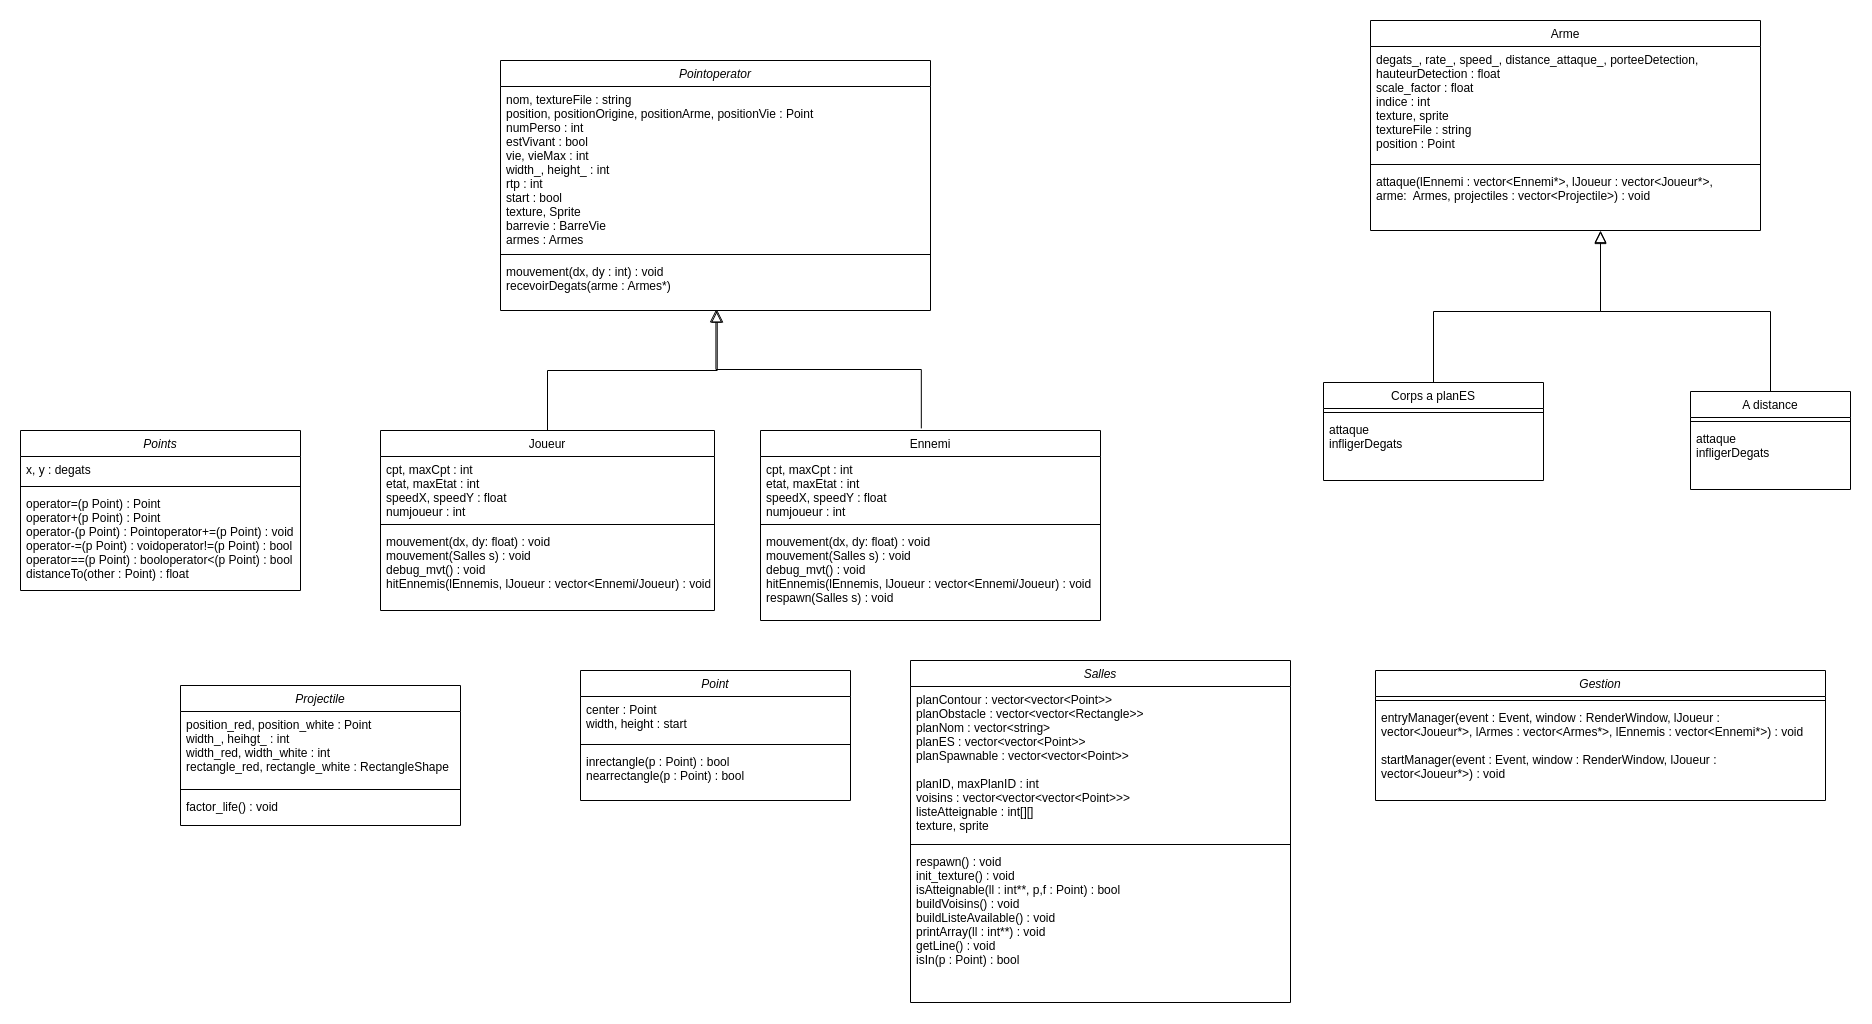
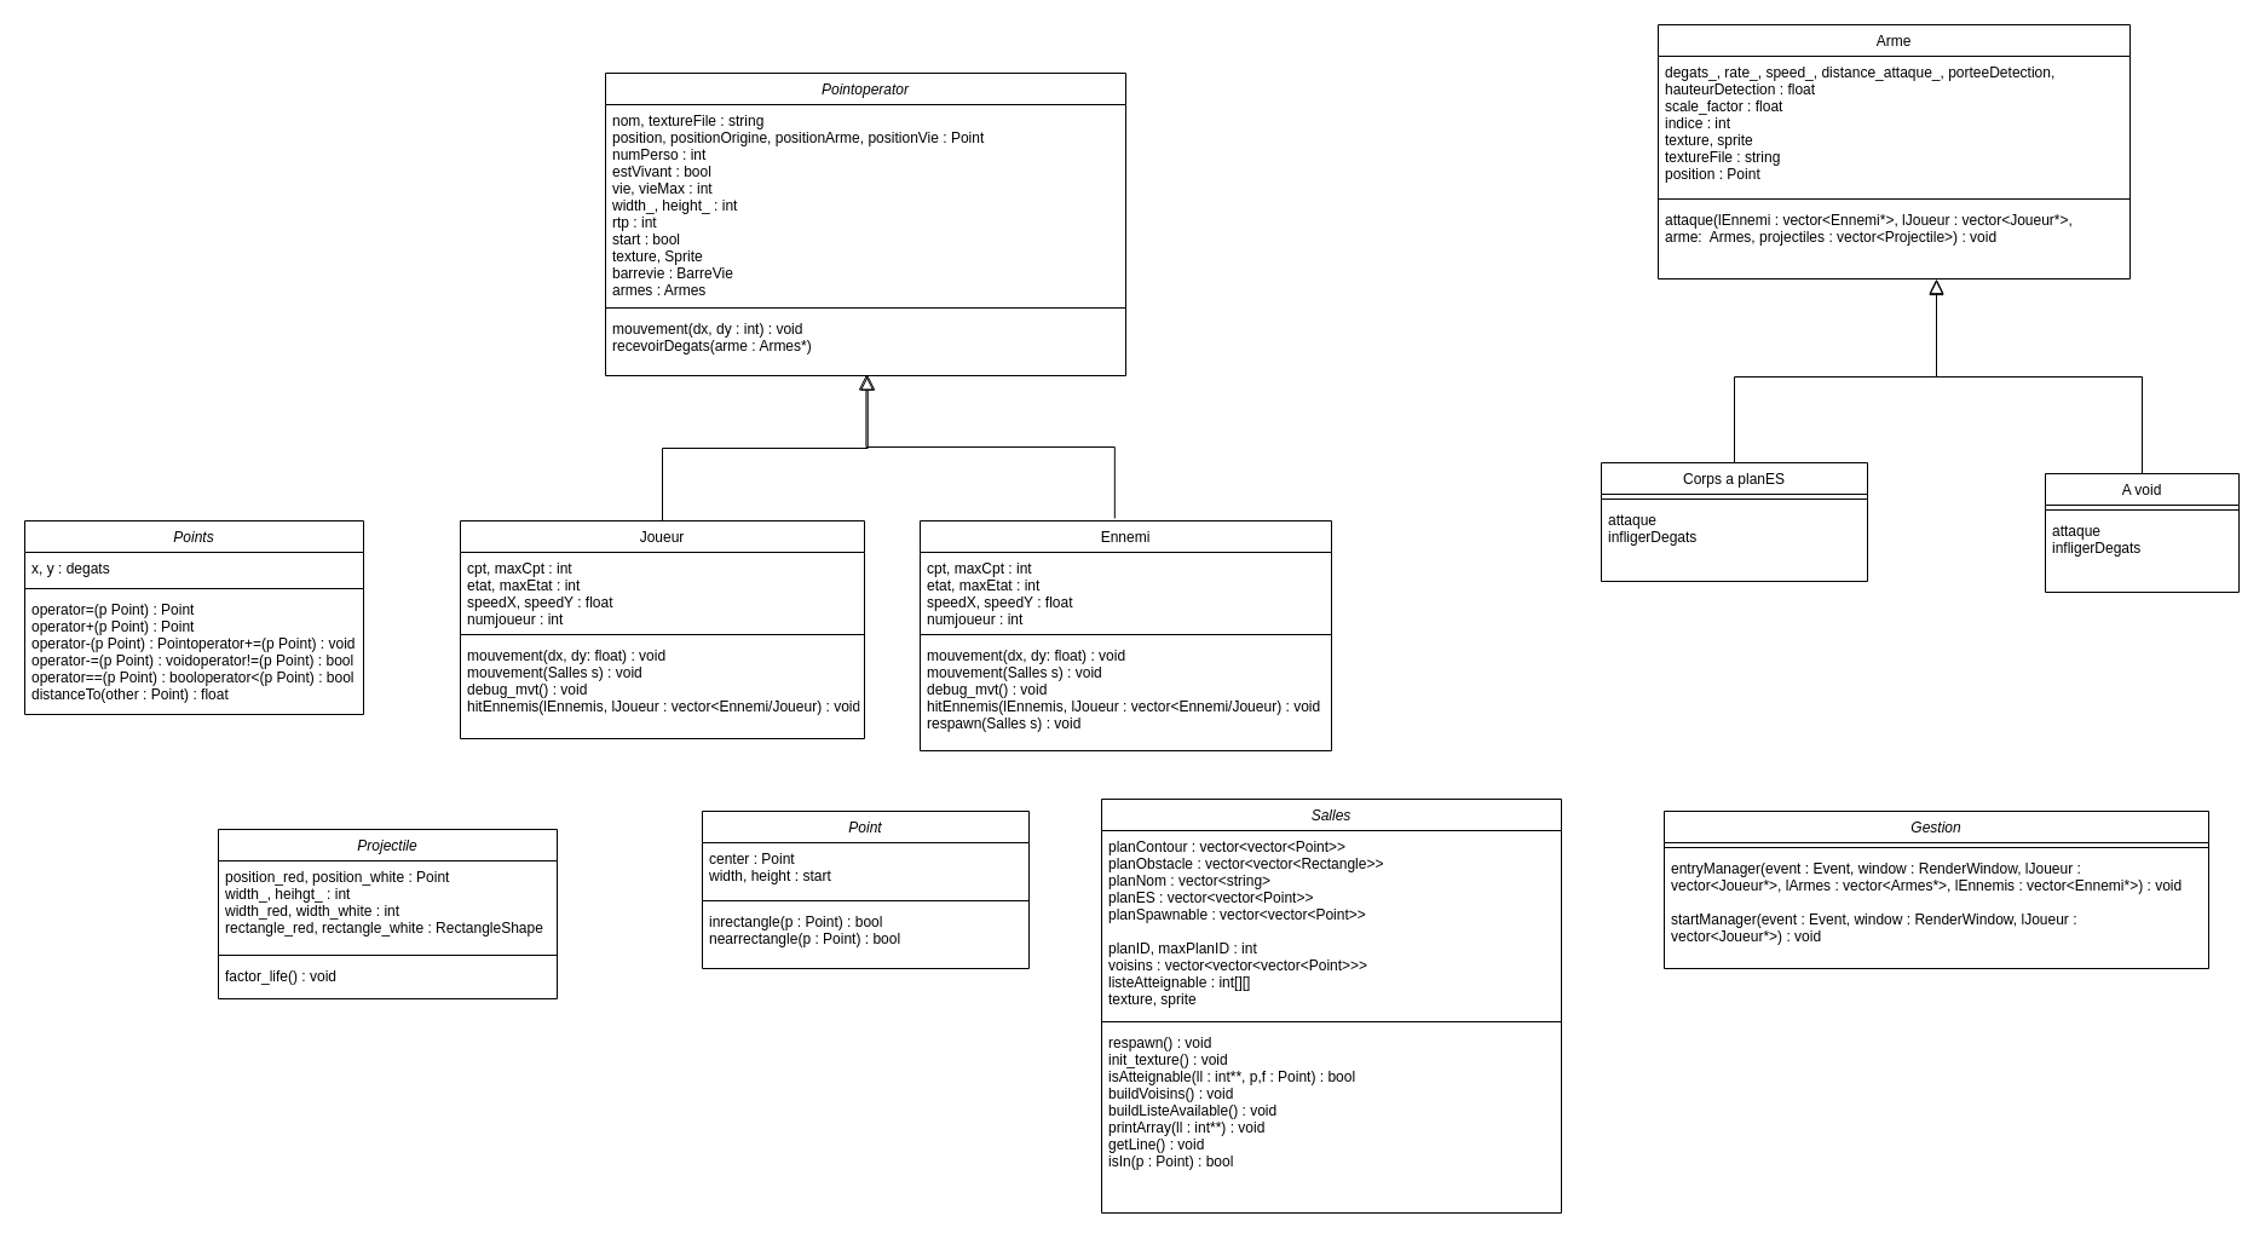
  <mxCell id="0" />
  <mxCell id="1" parent="0" />
  <mxCell id="2" value="Pointoperator" style="swimlane;fontStyle=2;align=center;verticalAlign=top;childLayout=stackLayout;horizontal=1;startSize=26;horizontalStack=0;resizeParent=1;resizeLast=0;collapsible=1;marginBottom=0;rounded=0;shadow=0;strokeWidth=1;" parent="1" vertex="1"><mxGeometry x="500" y="60" width="430" height="250" as="geometry"><mxRectangle x="230" y="140" width="160" height="26" as="alternateBounds" /></mxGeometry></mxCell>
  <mxCell id="3" value="nom, textureFile : string&#10;position, positionOrigine, positionArme, positionVie : Point&#10;numPerso : int&#10;estVivant : bool&#10;vie, vieMax : int&#10;width_, height_ : int&#10;rtp : int&#10;start : bool&#10;texture, Sprite&#10;barrevie : BarreVie&#10;armes : Armes" style="text;align=left;verticalAlign=top;spacingLeft=4;spacingRight=4;overflow=hidden;rotatable=0;points=[[0,0.5],[1,0.5]];portConstraint=eastwest;" parent="2" vertex="1"><mxGeometry y="26" width="430" height="164" as="geometry" /></mxCell>
  <mxCell id="4" value="" style="line;html=1;strokeWidth=1;align=left;verticalAlign=middle;spacingTop=-1;spacingLeft=3;spacingRight=3;rotatable=0;labelPosition=right;points=[];portConstraint=eastwest;" parent="2" vertex="1"><mxGeometry y="190" width="430" height="8" as="geometry" /></mxCell>
  <mxCell id="5" value="mouvement(dx, dy : int) : void&#10;recevoirDegats(arme : Armes*)" style="text;align=left;verticalAlign=top;spacingLeft=4;spacingRight=4;overflow=hidden;rotatable=0;points=[[0,0.5],[1,0.5]];portConstraint=eastwest;" vertex="1" parent="2"><mxGeometry y="198" width="430" height="52" as="geometry" /></mxCell>
  <mxCell id="6" value="Joueur" style="swimlane;fontStyle=0;align=center;verticalAlign=top;childLayout=stackLayout;horizontal=1;startSize=26;horizontalStack=0;resizeParent=1;resizeLast=0;collapsible=1;marginBottom=0;rounded=0;shadow=0;strokeWidth=1;" parent="1" vertex="1"><mxGeometry x="380" y="430" width="334" height="180" as="geometry"><mxRectangle x="130" y="380" width="160" height="26" as="alternateBounds" /></mxGeometry></mxCell>
  <mxCell id="7" value="cpt, maxCpt : int&#10;etat, maxEtat : int&#10;speedX, speedY : float&#10;numjoueur : int" style="text;align=left;verticalAlign=top;spacingLeft=4;spacingRight=4;overflow=hidden;rotatable=0;points=[[0,0.5],[1,0.5]];portConstraint=eastwest;" parent="6" vertex="1"><mxGeometry y="26" width="334" height="64" as="geometry" /></mxCell>
  <mxCell id="8" value="" style="line;html=1;strokeWidth=1;align=left;verticalAlign=middle;spacingTop=-1;spacingLeft=3;spacingRight=3;rotatable=0;labelPosition=right;points=[];portConstraint=eastwest;" parent="6" vertex="1"><mxGeometry y="90" width="334" height="8" as="geometry" /></mxCell>
  <mxCell id="9" value="mouvement(dx, dy: float) : void&#10;mouvement(Salles s) : void&#10;debug_mvt() : void&#10;hitEnnemis(lEnnemis, lJoueur : vector&lt;Ennemi/Joueur) : void" style="text;align=left;verticalAlign=top;spacingLeft=4;spacingRight=4;overflow=hidden;rotatable=0;points=[[0,0.5],[1,0.5]];portConstraint=eastwest;" vertex="1" parent="6"><mxGeometry y="98" width="334" height="64" as="geometry" /></mxCell>
  <mxCell id="10" value="" style="endArrow=block;endSize=10;endFill=0;shadow=0;strokeWidth=1;rounded=0;curved=0;edgeStyle=elbowEdgeStyle;elbow=vertical;entryX=0.504;entryY=0.993;entryDx=0;entryDy=0;entryPerimeter=0;exitX=0.5;exitY=0;exitDx=0;exitDy=0;" parent="1" edge="1" target="5" source="6"><mxGeometry width="160" relative="1" as="geometry"><mxPoint x="634" y="510" as="sourcePoint" /><mxPoint x="734" y="400" as="targetPoint" /></mxGeometry></mxCell>
  <mxCell id="11" value="Ennemi" style="swimlane;fontStyle=0;align=center;verticalAlign=top;childLayout=stackLayout;horizontal=1;startSize=26;horizontalStack=0;resizeParent=1;resizeLast=0;collapsible=1;marginBottom=0;rounded=0;shadow=0;strokeWidth=1;" parent="1" vertex="1"><mxGeometry x="760" y="430" width="340" height="190" as="geometry"><mxRectangle x="340" y="380" width="170" height="26" as="alternateBounds" /></mxGeometry></mxCell>
  <mxCell id="12" value="cpt, maxCpt : int&#10;etat, maxEtat : int&#10;speedX, speedY : float&#10;numjoueur : int" style="text;align=left;verticalAlign=top;spacingLeft=4;spacingRight=4;overflow=hidden;rotatable=0;points=[[0,0.5],[1,0.5]];portConstraint=eastwest;" vertex="1" parent="11"><mxGeometry y="26" width="340" height="64" as="geometry" /></mxCell>
  <mxCell id="13" value="" style="line;html=1;strokeWidth=1;align=left;verticalAlign=middle;spacingTop=-1;spacingLeft=3;spacingRight=3;rotatable=0;labelPosition=right;points=[];portConstraint=eastwest;" parent="11" vertex="1"><mxGeometry y="90" width="340" height="8" as="geometry" /></mxCell>
  <mxCell id="14" value="mouvement(dx, dy: float) : void&#10;mouvement(Salles s) : void&#10;debug_mvt() : void&#10;hitEnnemis(lEnnemis, lJoueur : vector&lt;Ennemi/Joueur) : void&#10;respawn(Salles s) : void" style="text;align=left;verticalAlign=top;spacingLeft=4;spacingRight=4;overflow=hidden;rotatable=0;points=[[0,0.5],[1,0.5]];portConstraint=eastwest;" vertex="1" parent="11"><mxGeometry y="98" width="340" height="82" as="geometry" /></mxCell>
  <mxCell id="15" value="" style="endArrow=block;endSize=10;endFill=0;shadow=0;strokeWidth=1;rounded=0;curved=0;edgeStyle=elbowEdgeStyle;elbow=vertical;entryX=0.501;entryY=0.989;entryDx=0;entryDy=0;entryPerimeter=0;exitX=0.473;exitY=-0.011;exitDx=0;exitDy=0;exitPerimeter=0;" parent="1" edge="1" target="5" source="11"><mxGeometry width="160" relative="1" as="geometry"><mxPoint x="840" y="510" as="sourcePoint" /><mxPoint x="734" y="400" as="targetPoint" /></mxGeometry></mxCell>
  <mxCell id="16" value="Arme" style="swimlane;fontStyle=0;align=center;verticalAlign=top;childLayout=stackLayout;horizontal=1;startSize=26;horizontalStack=0;resizeParent=1;resizeLast=0;collapsible=1;marginBottom=0;rounded=0;shadow=0;strokeWidth=1;" parent="1" vertex="1"><mxGeometry x="1370" y="20" width="390" height="210" as="geometry"><mxRectangle x="550" y="140" width="160" height="26" as="alternateBounds" /></mxGeometry></mxCell>
  <mxCell id="17" value="degats_, rate_, speed_, distance_attaque_, porteeDetection,&#10;hauteurDetection : float&#10;scale_factor : float&#10;indice : int&#10;texture, sprite&#10;textureFile : string&#10;position : Point" style="text;align=left;verticalAlign=top;spacingLeft=4;spacingRight=4;overflow=hidden;rotatable=0;points=[[0,0.5],[1,0.5]];portConstraint=eastwest;" parent="16" vertex="1"><mxGeometry y="26" width="390" height="114" as="geometry" /></mxCell>
  <mxCell id="18" value="" style="line;html=1;strokeWidth=1;align=left;verticalAlign=middle;spacingTop=-1;spacingLeft=3;spacingRight=3;rotatable=0;labelPosition=right;points=[];portConstraint=eastwest;" parent="16" vertex="1"><mxGeometry y="140" width="390" height="8" as="geometry" /></mxCell>
  <mxCell id="19" value="attaque(lEnnemi : vector&lt;Ennemi*&gt;, lJoueur : vector&lt;Joueur*&gt;, &#10;arme:  Armes, projectiles : vector&lt;Projectile&gt;) : void" style="text;align=left;verticalAlign=top;spacingLeft=4;spacingRight=4;overflow=hidden;rotatable=0;points=[[0,0.5],[1,0.5]];portConstraint=eastwest;" vertex="1" parent="16"><mxGeometry y="148" width="390" height="52" as="geometry" /></mxCell>
  <mxCell id="20" value="Corps a planES" style="swimlane;fontStyle=0;align=center;verticalAlign=top;childLayout=stackLayout;horizontal=1;startSize=26;horizontalStack=0;resizeParent=1;resizeLast=0;collapsible=1;marginBottom=0;rounded=0;shadow=0;strokeWidth=1;" parent="1" vertex="1"><mxGeometry x="1323" y="382" width="220" height="98" as="geometry"><mxRectangle x="130" y="380" width="160" height="26" as="alternateBounds" /></mxGeometry></mxCell>
  <mxCell id="21" value="" style="line;html=1;strokeWidth=1;align=left;verticalAlign=middle;spacingTop=-1;spacingLeft=3;spacingRight=3;rotatable=0;labelPosition=right;points=[];portConstraint=eastwest;" parent="20" vertex="1"><mxGeometry y="26" width="220" height="8" as="geometry" /></mxCell>
  <mxCell id="22" value="attaque&#10;infligerDegats" style="text;align=left;verticalAlign=top;spacingLeft=4;spacingRight=4;overflow=hidden;rotatable=0;points=[[0,0.5],[1,0.5]];portConstraint=eastwest;" vertex="1" parent="20"><mxGeometry y="34" width="220" height="64" as="geometry" /></mxCell>
- <mxCell id="23" value="A distance" style="swimlane;fontStyle=0;align=center;verticalAlign=top;childLayout=stackLayout;horizontal=1;startSize=26;horizontalStack=0;resizeParent=1;resizeLast=0;collapsible=1;marginBottom=0;rounded=0;shadow=0;strokeWidth=1;" parent="1" vertex="1"><mxGeometry x="1690" y="391" width="160" height="98" as="geometry"><mxRectangle x="340" y="380" width="170" height="26" as="alternateBounds" /></mxGeometry></mxCell>
+ <mxCell id="23" value="A void" style="swimlane;fontStyle=0;align=center;verticalAlign=top;childLayout=stackLayout;horizontal=1;startSize=26;horizontalStack=0;resizeParent=1;resizeLast=0;collapsible=1;marginBottom=0;rounded=0;shadow=0;strokeWidth=1;" parent="1" vertex="1"><mxGeometry x="1690" y="391" width="160" height="98" as="geometry"><mxRectangle x="340" y="380" width="170" height="26" as="alternateBounds" /></mxGeometry></mxCell>
  <mxCell id="24" value="" style="line;html=1;strokeWidth=1;align=left;verticalAlign=middle;spacingTop=-1;spacingLeft=3;spacingRight=3;rotatable=0;labelPosition=right;points=[];portConstraint=eastwest;" parent="23" vertex="1"><mxGeometry y="26" width="160" height="8" as="geometry" /></mxCell>
  <mxCell id="25" value="attaque&#10;infligerDegats" style="text;align=left;verticalAlign=top;spacingLeft=4;spacingRight=4;overflow=hidden;rotatable=0;points=[[0,0.5],[1,0.5]];portConstraint=eastwest;" vertex="1" parent="23"><mxGeometry y="34" width="160" height="64" as="geometry" /></mxCell>
  <mxCell id="26" value="" style="endArrow=block;endSize=10;endFill=0;shadow=0;strokeWidth=1;rounded=0;curved=0;edgeStyle=elbowEdgeStyle;elbow=vertical;exitX=0.5;exitY=0;exitDx=0;exitDy=0;" parent="1" edge="1" source="23"><mxGeometry width="160" relative="1" as="geometry"><mxPoint x="1567" y="500" as="sourcePoint" /><mxPoint x="1600" y="230" as="targetPoint" /></mxGeometry></mxCell>
  <mxCell id="27" value="" style="endArrow=block;endSize=10;endFill=0;shadow=0;strokeWidth=1;rounded=0;curved=0;edgeStyle=elbowEdgeStyle;elbow=vertical;exitX=0.5;exitY=0;exitDx=0;exitDy=0;" parent="1" edge="1" source="20"><mxGeometry width="160" relative="1" as="geometry"><mxPoint x="1350" y="391" as="sourcePoint" /><mxPoint x="1600" y="231" as="targetPoint" /><Array as="points"><mxPoint x="1480" y="311" /></Array></mxGeometry></mxCell>
  <mxCell id="28" value="Projectile" style="swimlane;fontStyle=2;align=center;verticalAlign=top;childLayout=stackLayout;horizontal=1;startSize=26;horizontalStack=0;resizeParent=1;resizeLast=0;collapsible=1;marginBottom=0;rounded=0;shadow=0;strokeWidth=1;" vertex="1" parent="1"><mxGeometry x="180" y="685" width="280" height="140" as="geometry"><mxRectangle x="230" y="140" width="160" height="26" as="alternateBounds" /></mxGeometry></mxCell>
  <mxCell id="29" value="position_red, position_white : Point&#10;width_, heihgt_ : int&#10;width_red, width_white : int&#10;rectangle_red, rectangle_white : RectangleShape" style="text;align=left;verticalAlign=top;spacingLeft=4;spacingRight=4;overflow=hidden;rotatable=0;points=[[0,0.5],[1,0.5]];portConstraint=eastwest;" vertex="1" parent="28"><mxGeometry y="26" width="280" height="74" as="geometry" /></mxCell>
  <mxCell id="30" value="" style="line;html=1;strokeWidth=1;align=left;verticalAlign=middle;spacingTop=-1;spacingLeft=3;spacingRight=3;rotatable=0;labelPosition=right;points=[];portConstraint=eastwest;" vertex="1" parent="28"><mxGeometry y="100" width="280" height="8" as="geometry" /></mxCell>
  <mxCell id="31" value="factor_life() : void" style="text;align=left;verticalAlign=top;spacingLeft=4;spacingRight=4;overflow=hidden;rotatable=0;points=[[0,0.5],[1,0.5]];portConstraint=eastwest;" vertex="1" parent="28"><mxGeometry y="108" width="280" height="32" as="geometry" /></mxCell>
  <mxCell id="32" value="Point" style="swimlane;fontStyle=2;align=center;verticalAlign=top;childLayout=stackLayout;horizontal=1;startSize=26;horizontalStack=0;resizeParent=1;resizeLast=0;collapsible=1;marginBottom=0;rounded=0;shadow=0;strokeWidth=1;" vertex="1" parent="1"><mxGeometry x="580" y="670" width="270" height="130" as="geometry"><mxRectangle x="230" y="140" width="160" height="26" as="alternateBounds" /></mxGeometry></mxCell>
  <mxCell id="33" value="center : Point&#10;width, height : start" style="text;align=left;verticalAlign=top;spacingLeft=4;spacingRight=4;overflow=hidden;rotatable=0;points=[[0,0.5],[1,0.5]];portConstraint=eastwest;" vertex="1" parent="32"><mxGeometry y="26" width="270" height="44" as="geometry" /></mxCell>
  <mxCell id="34" value="" style="line;html=1;strokeWidth=1;align=left;verticalAlign=middle;spacingTop=-1;spacingLeft=3;spacingRight=3;rotatable=0;labelPosition=right;points=[];portConstraint=eastwest;" vertex="1" parent="32"><mxGeometry y="70" width="270" height="8" as="geometry" /></mxCell>
  <mxCell id="35" value="inrectangle(p : Point) : bool&#10;nearrectangle(p : Point) : bool&#10;" style="text;align=left;verticalAlign=top;spacingLeft=4;spacingRight=4;overflow=hidden;rotatable=0;points=[[0,0.5],[1,0.5]];portConstraint=eastwest;" vertex="1" parent="32"><mxGeometry y="78" width="270" height="52" as="geometry" /></mxCell>
  <mxCell id="36" value="Salles" style="swimlane;fontStyle=2;align=center;verticalAlign=top;childLayout=stackLayout;horizontal=1;startSize=26;horizontalStack=0;resizeParent=1;resizeLast=0;collapsible=1;marginBottom=0;rounded=0;shadow=0;strokeWidth=1;" vertex="1" parent="1"><mxGeometry x="910" y="660" width="380" height="342" as="geometry"><mxRectangle x="230" y="140" width="160" height="26" as="alternateBounds" /></mxGeometry></mxCell>
  <mxCell id="37" value="planContour : vector&lt;vector&lt;Point&gt;&gt;&#10;planObstacle : vector&lt;vector&lt;Rectangle&gt;&gt;&#10;planNom : vector&lt;string&gt;&#10;planES : vector&lt;vector&lt;Point&gt;&gt;&#10;planSpawnable : vector&lt;vector&lt;Point&gt;&gt;&#10;&#10;planID, maxPlanID : int&#10;voisins : vector&lt;vector&lt;vector&lt;Point&gt;&gt;&gt;&#10;listeAtteignable : int[][]&#10;texture, sprite" style="text;align=left;verticalAlign=top;spacingLeft=4;spacingRight=4;overflow=hidden;rotatable=0;points=[[0,0.5],[1,0.5]];portConstraint=eastwest;" vertex="1" parent="36"><mxGeometry y="26" width="380" height="154" as="geometry" /></mxCell>
  <mxCell id="38" value="" style="line;html=1;strokeWidth=1;align=left;verticalAlign=middle;spacingTop=-1;spacingLeft=3;spacingRight=3;rotatable=0;labelPosition=right;points=[];portConstraint=eastwest;" vertex="1" parent="36"><mxGeometry y="180" width="380" height="8" as="geometry" /></mxCell>
  <mxCell id="39" value="respawn() : void&#10;init_texture() : void&#10;isAtteignable(ll : int**, p,f : Point) : bool&#10;buildVoisins() : void&#10;buildListeAvailable() : void&#10;printArray(ll : int**) : void&#10;getLine() : void&#10;isIn(p : Point) : bool" style="text;align=left;verticalAlign=top;spacingLeft=4;spacingRight=4;overflow=hidden;rotatable=0;points=[[0,0.5],[1,0.5]];portConstraint=eastwest;" vertex="1" parent="36"><mxGeometry y="188" width="380" height="132" as="geometry" /></mxCell>
  <mxCell id="40" value="Gestion" style="swimlane;fontStyle=2;align=center;verticalAlign=top;childLayout=stackLayout;horizontal=1;startSize=26;horizontalStack=0;resizeParent=1;resizeLast=0;collapsible=1;marginBottom=0;rounded=0;shadow=0;strokeWidth=1;" vertex="1" parent="1"><mxGeometry x="1375" y="670" width="450" height="130" as="geometry"><mxRectangle x="230" y="140" width="160" height="26" as="alternateBounds" /></mxGeometry></mxCell>
  <mxCell id="41" value="" style="line;html=1;strokeWidth=1;align=left;verticalAlign=middle;spacingTop=-1;spacingLeft=3;spacingRight=3;rotatable=0;labelPosition=right;points=[];portConstraint=eastwest;" vertex="1" parent="40"><mxGeometry y="26" width="450" height="8" as="geometry" /></mxCell>
  <mxCell id="42" value="entryManager(event : Event, window : RenderWindow, lJoueur :&#10;vector&lt;Joueur*&gt;, lArmes : vector&lt;Armes*&gt;, lEnnemis : vector&lt;Ennemi*&gt;) : void&#10;&#10;startManager(event : Event, window : RenderWindow, lJoueur :&#10;vector&lt;Joueur*&gt;) : void&#10;" style="text;align=left;verticalAlign=top;spacingLeft=4;spacingRight=4;overflow=hidden;rotatable=0;points=[[0,0.5],[1,0.5]];portConstraint=eastwest;" vertex="1" parent="40"><mxGeometry y="34" width="450" height="96" as="geometry" /></mxCell>
  <mxCell id="43" value="Points" style="swimlane;fontStyle=2;align=center;verticalAlign=top;childLayout=stackLayout;horizontal=1;startSize=26;horizontalStack=0;resizeParent=1;resizeLast=0;collapsible=1;marginBottom=0;rounded=0;shadow=0;strokeWidth=1;" vertex="1" parent="1"><mxGeometry x="20" y="430" width="280" height="160" as="geometry"><mxRectangle x="230" y="140" width="160" height="26" as="alternateBounds" /></mxGeometry></mxCell>
  <mxCell id="44" value="x, y : degats" style="text;align=left;verticalAlign=top;spacingLeft=4;spacingRight=4;overflow=hidden;rotatable=0;points=[[0,0.5],[1,0.5]];portConstraint=eastwest;" vertex="1" parent="43"><mxGeometry y="26" width="280" height="26" as="geometry" /></mxCell>
  <mxCell id="45" value="" style="line;html=1;strokeWidth=1;align=left;verticalAlign=middle;spacingTop=-1;spacingLeft=3;spacingRight=3;rotatable=0;labelPosition=right;points=[];portConstraint=eastwest;" vertex="1" parent="43"><mxGeometry y="52" width="280" height="8" as="geometry" /></mxCell>
  <mxCell id="46" value="operator=(p Point) : Point&#10;operator+(p Point) : Point&#10;operator-(p Point) : Pointoperator+=(p Point) : void&#10;operator-=(p Point) : voidoperator!=(p Point) : bool&#10;operator==(p Point) : booloperator&lt;(p Point) : bool&#10;distanceTo(other : Point) : float" style="text;align=left;verticalAlign=top;spacingLeft=4;spacingRight=4;overflow=hidden;rotatable=0;points=[[0,0.5],[1,0.5]];portConstraint=eastwest;" vertex="1" parent="43"><mxGeometry y="60" width="280" height="100" as="geometry" /></mxCell>
